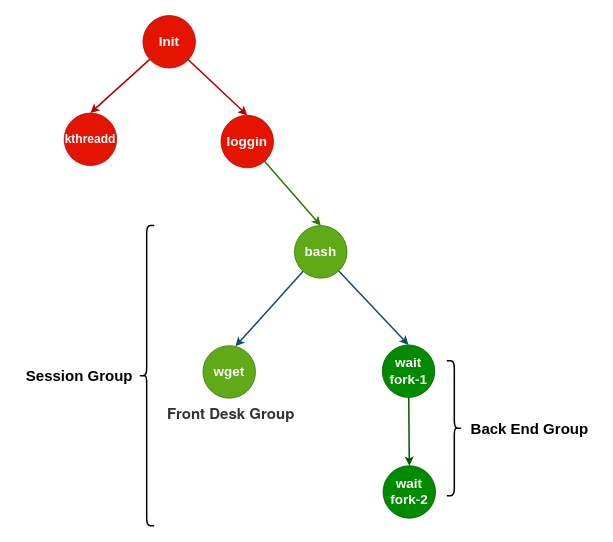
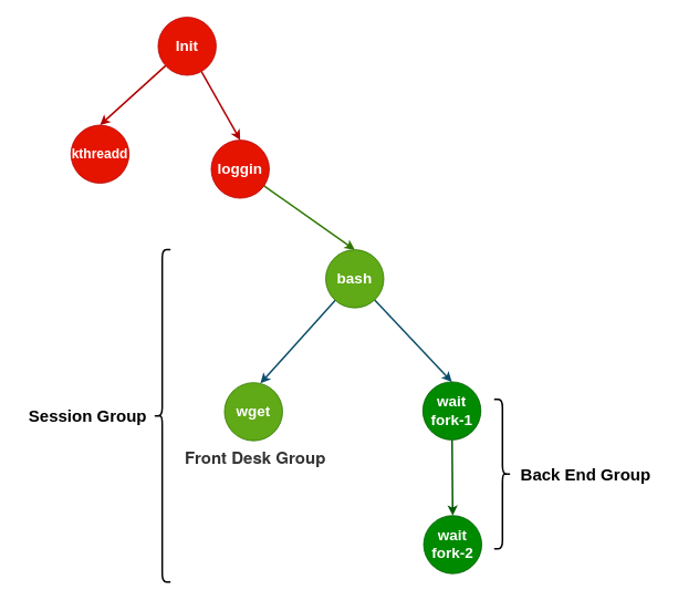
  <mxCell id="0" />
  <mxCell id="1" parent="0" />
  <mxCell id="2" style="rounded=1;sketch=0;orthogonalLoop=1;jettySize=auto;html=1;entryX=0.5;entryY=0;entryDx=0;entryDy=0;strokeColor=#B20000;strokeWidth=2;fillColor=#e51400;" edge="1" parent="1" source="4" target="5"><mxGeometry relative="1" as="geometry" /></mxCell>
  <mxCell id="3" style="edgeStyle=none;rounded=1;sketch=0;orthogonalLoop=1;jettySize=auto;html=1;entryX=0.5;entryY=0;entryDx=0;entryDy=0;strokeColor=#B20000;strokeWidth=2;fillColor=#e51400;" edge="1" parent="1" source="4" target="7"><mxGeometry relative="1" as="geometry" /></mxCell>
  <mxCell id="4" value="&lt;font style=&quot;font-size: 18px;&quot;&gt;&lt;b&gt;Init&lt;br&gt;&lt;/b&gt;&lt;/font&gt;" style="ellipse;whiteSpace=wrap;html=1;aspect=fixed;fillColor=#e51400;strokeColor=#B20000;fontColor=#ffffff;" vertex="1" parent="1"><mxGeometry x="190" y="20" width="70" height="70" as="geometry" /></mxCell>
  <mxCell id="5" value="&lt;font style=&quot;font-size: 18px;&quot;&gt;&lt;b style=&quot;font-size: 16px;&quot;&gt;kthreadd&lt;br&gt;&lt;/b&gt;&lt;/font&gt;" style="ellipse;whiteSpace=wrap;html=1;aspect=fixed;fillColor=#e51400;strokeColor=#B20000;fontColor=#ffffff;" vertex="1" parent="1"><mxGeometry x="85" y="150" width="70" height="70" as="geometry" /></mxCell>
  <mxCell id="6" style="rounded=1;sketch=0;orthogonalLoop=1;jettySize=auto;html=1;entryX=0.5;entryY=0;entryDx=0;entryDy=0;fontSize=16;strokeColor=#2D7600;strokeWidth=2;fillColor=#60a917;" edge="1" parent="1" source="7" target="10"><mxGeometry relative="1" as="geometry" /></mxCell>
- <mxCell id="7" value="&lt;font style=&quot;font-size: 18px;&quot;&gt;&lt;b&gt;loggin&lt;br&gt;&lt;/b&gt;&lt;/font&gt;" style="ellipse;whiteSpace=wrap;html=1;aspect=fixed;fillColor=#e51400;strokeColor=#B20000;fontColor=#ffffff;" vertex="1" parent="1"><mxGeometry x="294" y="153" width="70" height="70" as="geometry" /></mxCell>
+ <mxCell id="7" value="&lt;font style=&quot;font-size: 18px;&quot;&gt;&lt;b&gt;loggin&lt;br&gt;&lt;/b&gt;&lt;/font&gt;" style="ellipse;whiteSpace=wrap;html=1;aspect=fixed;fillColor=#e51400;strokeColor=#B20000;fontColor=#ffffff;" vertex="1" parent="1"><mxGeometry x="254" y="168" width="70" height="70" as="geometry" /></mxCell>
  <mxCell id="8" style="edgeStyle=none;rounded=1;sketch=0;orthogonalLoop=1;jettySize=auto;html=1;entryX=0.619;entryY=0.012;entryDx=0;entryDy=0;entryPerimeter=0;fontSize=16;strokeColor=#0B4D6A;strokeWidth=2;" edge="1" parent="1" source="10" target="11"><mxGeometry relative="1" as="geometry" /></mxCell>
  <mxCell id="9" style="edgeStyle=none;rounded=1;sketch=0;orthogonalLoop=1;jettySize=auto;html=1;entryX=0.5;entryY=0;entryDx=0;entryDy=0;fontSize=16;strokeColor=#0B4D6A;strokeWidth=2;" edge="1" parent="1" source="10" target="13"><mxGeometry relative="1" as="geometry" /></mxCell>
  <mxCell id="10" value="&lt;font style=&quot;font-size: 18px;&quot;&gt;&lt;b&gt;bash&lt;br&gt;&lt;/b&gt;&lt;/font&gt;" style="ellipse;whiteSpace=wrap;html=1;aspect=fixed;fillColor=#60a917;strokeColor=#2D7600;fontColor=#ffffff;" vertex="1" parent="1"><mxGeometry x="392" y="300" width="70" height="70" as="geometry" /></mxCell>
  <mxCell id="11" value="&lt;font style=&quot;font-size: 18px;&quot;&gt;&lt;b&gt;wget&lt;br&gt;&lt;/b&gt;&lt;/font&gt;" style="ellipse;whiteSpace=wrap;html=1;aspect=fixed;fillColor=#60a917;strokeColor=#2D7600;fontColor=#ffffff;" vertex="1" parent="1"><mxGeometry x="270" y="460" width="70" height="70" as="geometry" /></mxCell>
  <mxCell id="12" style="edgeStyle=none;rounded=1;sketch=0;orthogonalLoop=1;jettySize=auto;html=1;entryX=0.5;entryY=0;entryDx=0;entryDy=0;fontSize=16;strokeColor=#005700;strokeWidth=2;fillColor=#008a00;" edge="1" parent="1" source="13" target="14"><mxGeometry relative="1" as="geometry" /></mxCell>
  <mxCell id="13" value="&lt;font style=&quot;font-size: 18px;&quot;&gt;&lt;b&gt;wait&lt;br&gt;fork-1&lt;br&gt;&lt;/b&gt;&lt;/font&gt;" style="ellipse;whiteSpace=wrap;html=1;aspect=fixed;fillColor=#008a00;strokeColor=#005700;fontColor=#ffffff;" vertex="1" parent="1"><mxGeometry x="509" y="459" width="70" height="70" as="geometry" /></mxCell>
  <mxCell id="14" value="&lt;font style=&quot;font-size: 18px;&quot;&gt;&lt;b&gt;wait&lt;br&gt;fork-2&lt;br&gt;&lt;/b&gt;&lt;/font&gt;" style="ellipse;whiteSpace=wrap;html=1;aspect=fixed;fillColor=#008a00;strokeColor=#005700;fontColor=#ffffff;" vertex="1" parent="1"><mxGeometry x="510" y="620" width="70" height="70" as="geometry" /></mxCell>
  <mxCell id="15" value="&lt;section style=&quot;position: relative; background: var(--color-background); color: rgb(51, 51, 51); font-family: &amp;quot;PingFang SC&amp;quot;; text-align: start;&quot; class=&quot;dictItem isUnfold&quot;&gt;&lt;div style=&quot;overflow: hidden; position: relative; padding: 0px 10px; line-height: 1.6; color: var(--color-font); transition: height 0.4s ease 0s, opacity 0.4s ease 0s; height: 68.09px;&quot; class=&quot;dictItem-Body&quot;&gt;&lt;article style=&quot;overflow: hidden; opacity: 1; position: relative; transition: opacity 0.4s ease 0s;&quot; class=&quot;dictItem-BodyMesure&quot;&gt;&lt;div style=&quot;margin-bottom: 10px !important;&quot;&gt;&lt;div style=&quot;&quot; class=&quot;&quot;&gt;&lt;div style=&quot;-webkit-font-smoothing: antialiased; text-rendering: optimizelegibility; font-family: &amp;quot;Helvetica Neue&amp;quot;, Helvetica, Arial, &amp;quot;Hiragino Sans GB&amp;quot;, &amp;quot;Hiragino Sans GB W3&amp;quot;, &amp;quot;Microsoft YaHei UI&amp;quot;, &amp;quot;Microsoft YaHei&amp;quot;, sans-serif;&quot; class=&quot;d-google dictRoot saladict-panel isAnimate&quot;&gt;&lt;div style=&quot;&quot; class=&quot;MachineTrans-Text&quot;&gt;&lt;div style=&quot;position: relative; margin: 0.5em 0px; padding-left: 1.5em;&quot; class=&quot;MachineTrans-Lines&quot;&gt;&lt;p style=&quot;margin: 0.3em 0px;&quot; class=&quot;MachineTrans-lang-en&quot;&gt;&lt;font style=&quot;font-size: 20px;&quot;&gt;&lt;b&gt;Front Desk&amp;nbsp;&lt;/b&gt;&lt;/font&gt;&lt;b style=&quot;font-size: 20px; color: var(--color-font);&quot;&gt;Group&lt;/b&gt;&lt;/p&gt;&lt;/div&gt;&lt;/div&gt;&lt;/div&gt;&lt;/div&gt;&lt;/div&gt;&lt;/article&gt;&lt;/div&gt;&lt;/section&gt;&lt;section style=&quot;position: relative; background: var(--color-background); color: rgb(51, 51, 51); font-family: &amp;quot;PingFang SC&amp;quot;; font-size: medium; text-align: start;&quot; class=&quot;dictItem isUnfold&quot;&gt;&lt;/section&gt;" style="text;html=1;align=center;verticalAlign=middle;resizable=0;points=[];autosize=1;strokeColor=none;fillColor=none;fontSize=16;fontColor=#EEEEEE;" vertex="1" parent="1"><mxGeometry x="175" y="520" width="240" height="80" as="geometry" /></mxCell>
  <mxCell id="16" value="" style="shape=curlyBracket;whiteSpace=wrap;html=1;rounded=1;flipH=1;sketch=0;fontSize=20;fontColor=#000000;strokeColor=default;fillColor=default;gradientColor=none;strokeWidth=2;" vertex="1" parent="1"><mxGeometry x="595" y="480" width="20" height="180" as="geometry" /></mxCell>
  <mxCell id="17" value="&lt;b&gt;Back End Group&lt;/b&gt;" style="text;html=1;align=center;verticalAlign=middle;resizable=0;points=[];autosize=1;strokeColor=none;fillColor=none;fontSize=20;fontColor=#000000;" vertex="1" parent="1"><mxGeometry x="615" y="550" width="180" height="40" as="geometry" /></mxCell>
  <mxCell id="18" value="" style="shape=curlyBracket;whiteSpace=wrap;html=1;rounded=1;sketch=0;fontSize=20;fontColor=#000000;strokeColor=default;strokeWidth=2;fillColor=default;gradientColor=none;" vertex="1" parent="1"><mxGeometry x="185" y="300" width="20" height="400" as="geometry" /></mxCell>
  <mxCell id="19" value="&lt;b&gt;Session Group&lt;/b&gt;" style="text;html=1;align=center;verticalAlign=middle;resizable=0;points=[];autosize=1;strokeColor=none;fillColor=none;fontSize=20;fontColor=#000000;" vertex="1" parent="1"><mxGeometry x="20" y="480" width="170" height="40" as="geometry" /></mxCell>
